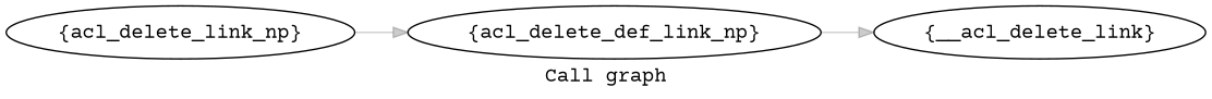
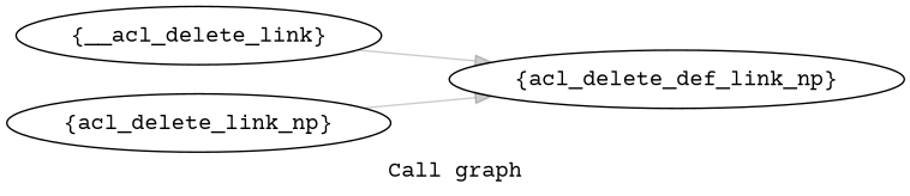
  digraph {
    fontname="Courier Prime"
    label="Call graph"
    rankdir=LR
    node [fontname="Courier Prime"]
    edge [color="#00000033" fontname="Courier Prime"]
    n1 [label="{acl_delete_def_link_np}"]
    n2 [label="{__acl_delete_link}"]
    n3 [label="{acl_delete_link_np}"]
-   n1 -> n2
+   n2 -> n1
    n3 -> n1
  }
